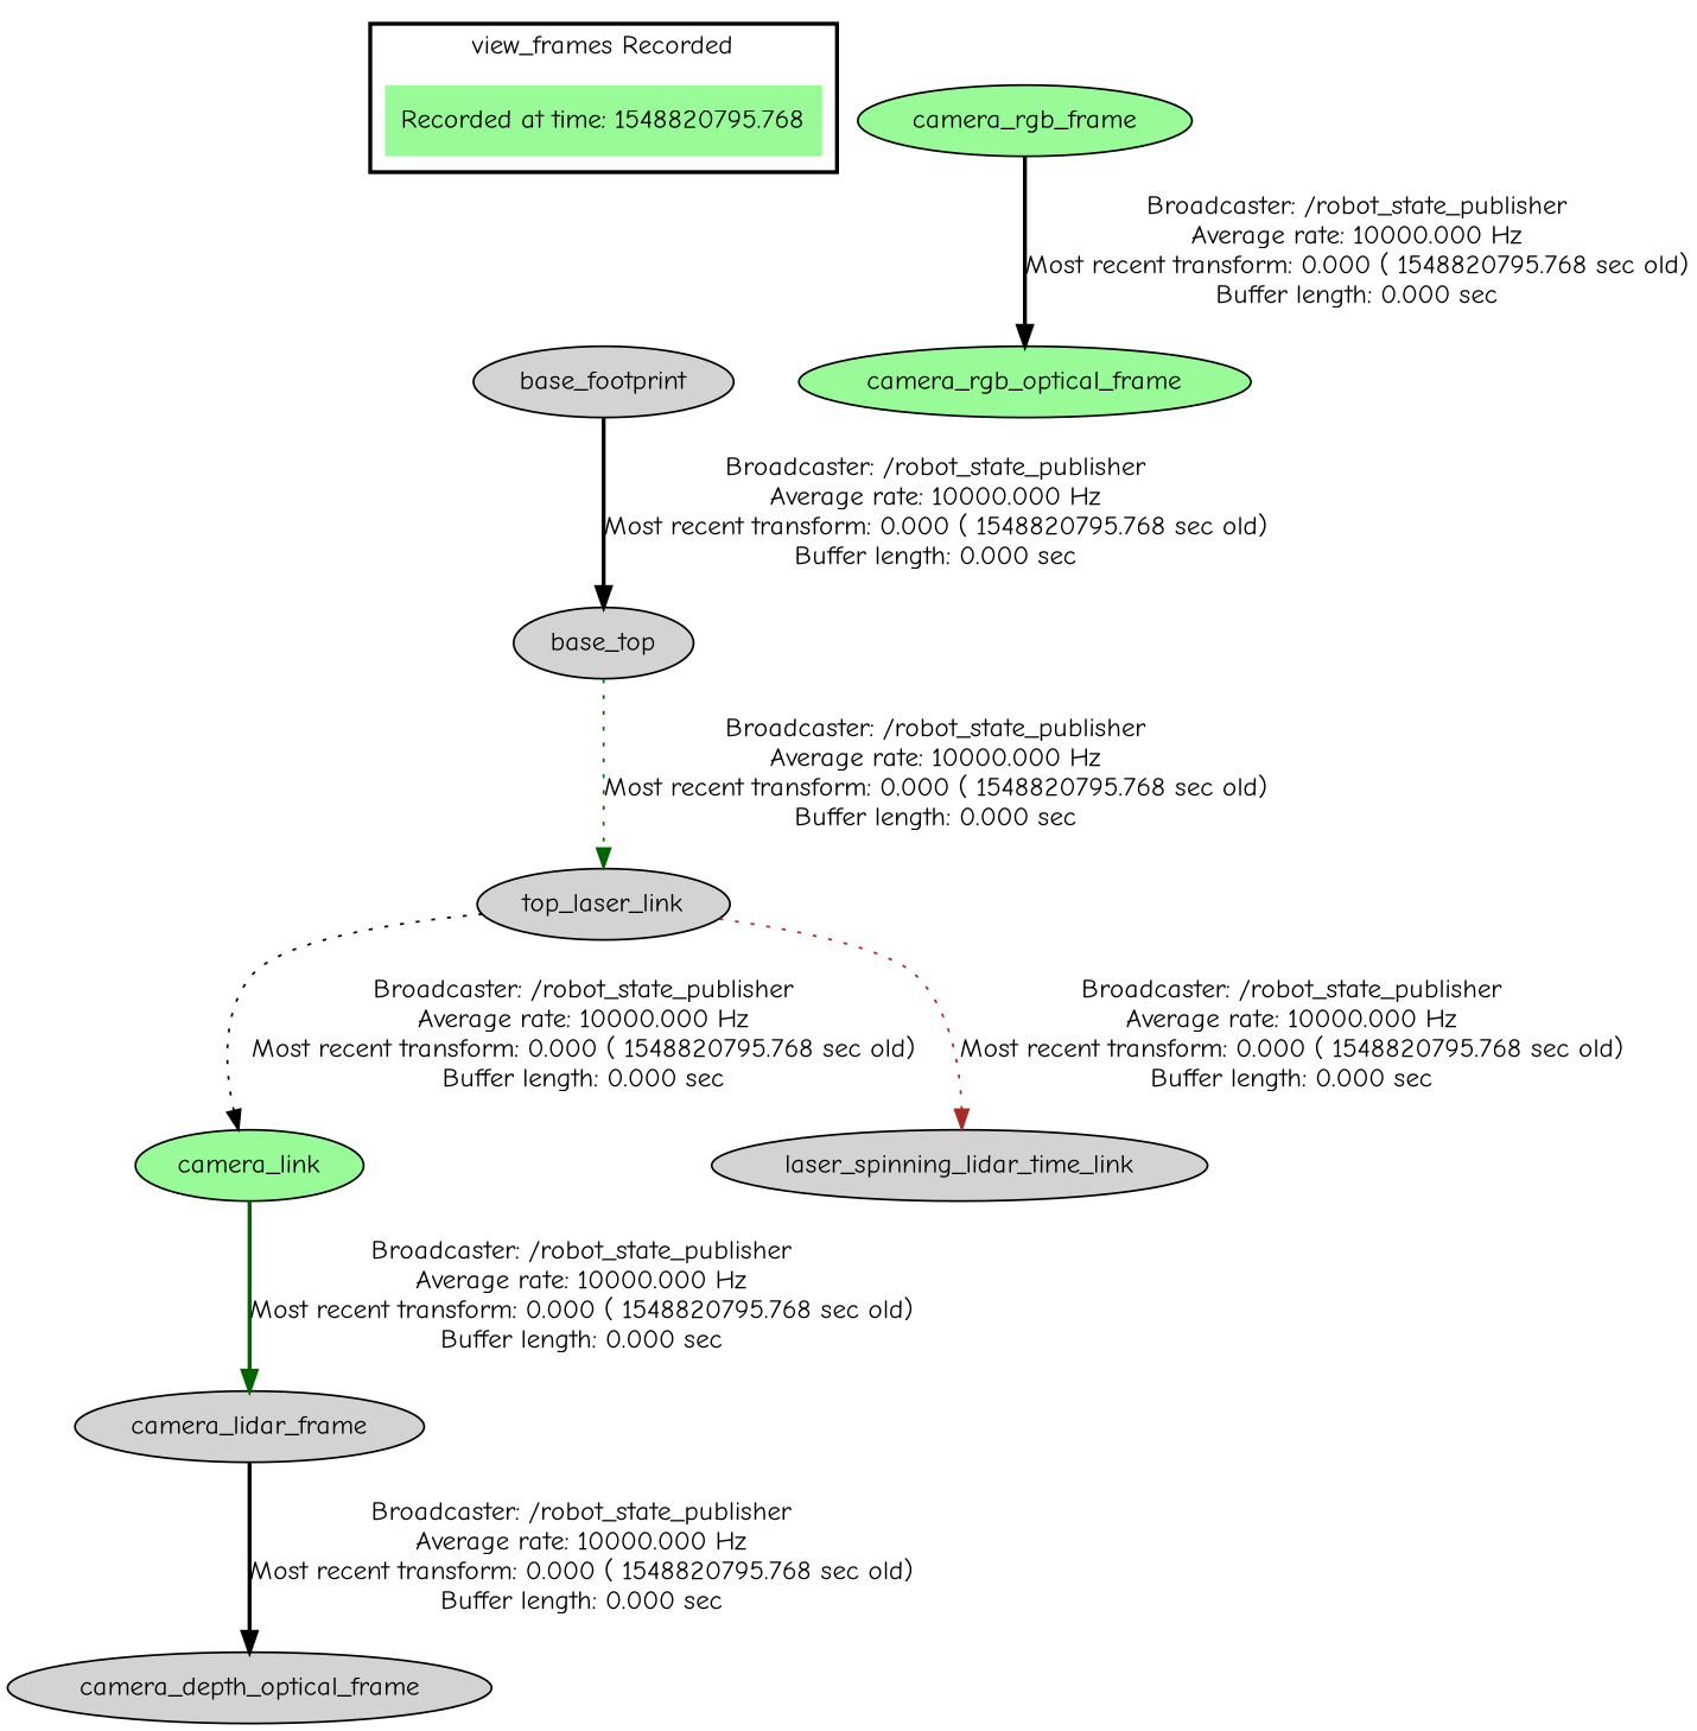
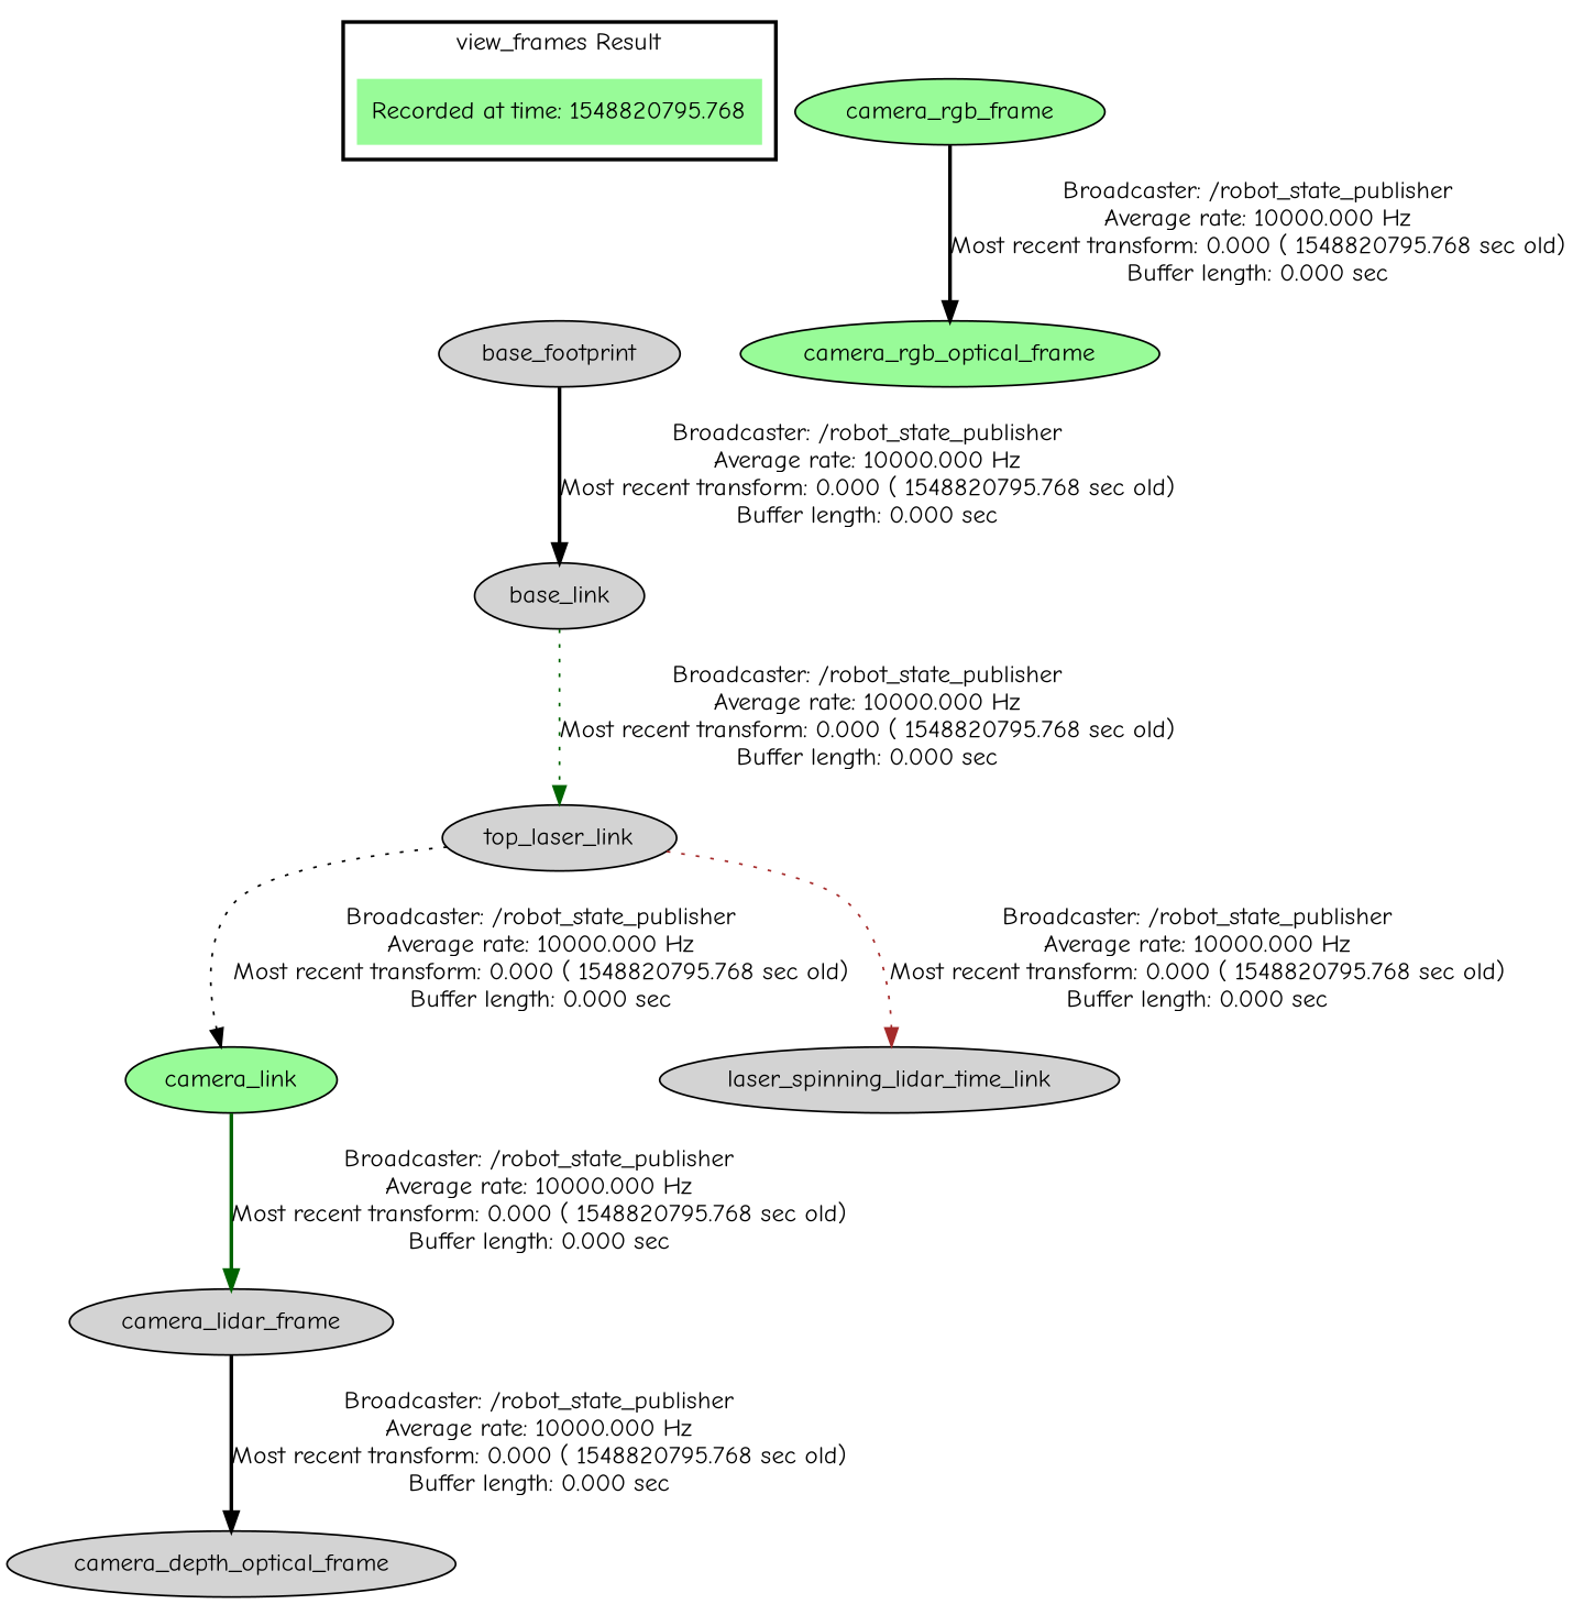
  digraph {
    fontname="Comic Neue"
    node [fillcolor=lightgrey fontname="Comic Neue" style=filled]
    edge [fontname="Comic Neue" style=bold color=black]
    "Recorded at time: 1548820795.768" [fillcolor=palegreen shape=plaintext]
    base_footprint
-   base_link [label=base_top]
+   base_link
    n4 [label=top_laser_link]
    camera_link [fillcolor=palegreen]
    n6 [label=laser_spinning_lidar_time_link]
    n7 [label=camera_lidar_frame]
    camera_depth_optical_frame
    camera_rgb_frame [fillcolor=palegreen]
    camera_rgb_optical_frame [fillcolor=palegreen]
    subgraph cluster_1 {
      color=black
-     label="view_frames Recorded"
+     label="view_frames Result"
      style=bold
      "Recorded at time: 1548820795.768"
    }
    "Recorded at time: 1548820795.768" -> base_footprint [style=invis color=""]
    base_footprint -> base_link [label="Broadcaster: /robot_state_publisher\nAverage rate: 10000.000 Hz\nMost recent transform: 0.000 ( 1548820795.768 sec old)\nBuffer length: 0.000 sec\n"]
    base_link -> n4 [color=darkgreen label="Broadcaster: /robot_state_publisher\nAverage rate: 10000.000 Hz\nMost recent transform: 0.000 ( 1548820795.768 sec old)\nBuffer length: 0.000 sec\n" style=dotted]
    n4 -> camera_link [label="Broadcaster: /robot_state_publisher\nAverage rate: 10000.000 Hz\nMost recent transform: 0.000 ( 1548820795.768 sec old)\nBuffer length: 0.000 sec\n" style=dotted]
    n4 -> n6 [color=brown label="Broadcaster: /robot_state_publisher\nAverage rate: 10000.000 Hz\nMost recent transform: 0.000 ( 1548820795.768 sec old)\nBuffer length: 0.000 sec\n" style=dotted]
    camera_link -> n7 [color=darkgreen label="Broadcaster: /robot_state_publisher\nAverage rate: 10000.000 Hz\nMost recent transform: 0.000 ( 1548820795.768 sec old)\nBuffer length: 0.000 sec\n"]
    n7 -> camera_depth_optical_frame [label="Broadcaster: /robot_state_publisher\nAverage rate: 10000.000 Hz\nMost recent transform: 0.000 ( 1548820795.768 sec old)\nBuffer length: 0.000 sec\n"]
    camera_rgb_frame -> camera_rgb_optical_frame [label="Broadcaster: /robot_state_publisher\nAverage rate: 10000.000 Hz\nMost recent transform: 0.000 ( 1548820795.768 sec old)\nBuffer length: 0.000 sec\n"]
  }
